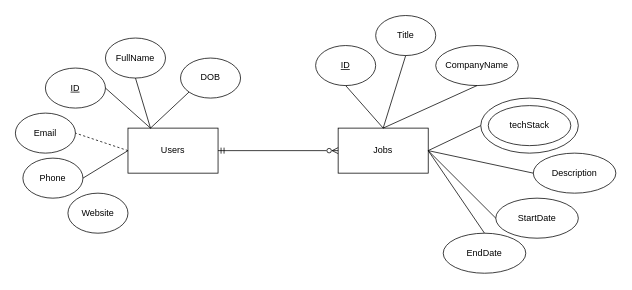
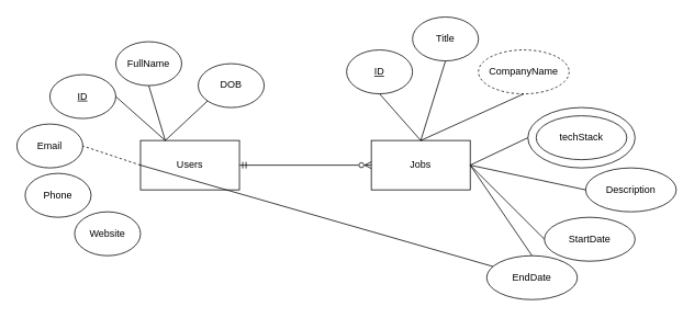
  <mxCell id="0" />
  <mxCell id="1" parent="0" />
  <mxCell id="2" value="Users" style="rounded=0;whiteSpace=wrap;html=1;" vertex="1" parent="1"><mxGeometry x="170" y="170" width="120" height="60" as="geometry" /></mxCell>
  <mxCell id="3" value="Jobs" style="rounded=0;whiteSpace=wrap;html=1;" vertex="1" parent="1"><mxGeometry x="450" y="170" width="120" height="60" as="geometry" /></mxCell>
  <mxCell id="4" value="" style="endArrow=ERzeroToMany;html=1;rounded=0;entryX=0;entryY=0.5;entryDx=0;entryDy=0;exitX=1;exitY=0.5;exitDx=0;exitDy=0;endFill=0;startArrow=ERmandOne;startFill=0;" edge="1" parent="1" source="2" target="3"><mxGeometry width="50" height="50" relative="1" as="geometry"><mxPoint x="410" y="430" as="sourcePoint" /><mxPoint x="460" y="380" as="targetPoint" /></mxGeometry></mxCell>
  <mxCell id="5" value="&lt;u&gt;ID&lt;/u&gt;" style="ellipse;whiteSpace=wrap;html=1;" vertex="1" parent="1"><mxGeometry x="60" y="90" width="80" height="53.33" as="geometry" /></mxCell>
  <mxCell id="6" value="DOB" style="ellipse;whiteSpace=wrap;html=1;" vertex="1" parent="1"><mxGeometry x="240" y="76.67" width="80" height="53.33" as="geometry" /></mxCell>
  <mxCell id="7" value="FullName" style="ellipse;whiteSpace=wrap;html=1;" vertex="1" parent="1"><mxGeometry x="140" y="50" width="80" height="53.33" as="geometry" /></mxCell>
  <mxCell id="8" value="Email" style="ellipse;whiteSpace=wrap;html=1;" vertex="1" parent="1"><mxGeometry x="20" y="150" width="80" height="53.33" as="geometry" /></mxCell>
  <mxCell id="9" value="Phone" style="ellipse;whiteSpace=wrap;html=1;" vertex="1" parent="1"><mxGeometry x="30" y="210" width="80" height="53.33" as="geometry" /></mxCell>
  <mxCell id="10" value="Website" style="ellipse;whiteSpace=wrap;html=1;" vertex="1" parent="1"><mxGeometry x="90" y="256.67" width="80" height="53.33" as="geometry" /></mxCell>
  <mxCell id="11" value="" style="endArrow=none;html=1;rounded=0;entryX=0.5;entryY=1;entryDx=0;entryDy=0;exitX=0.25;exitY=0;exitDx=0;exitDy=0;" edge="1" parent="1" source="2" target="7"><mxGeometry width="50" height="50" relative="1" as="geometry"><mxPoint x="410" y="280" as="sourcePoint" /><mxPoint x="460" y="230" as="targetPoint" /></mxGeometry></mxCell>
  <mxCell id="12" value="" style="endArrow=none;html=1;rounded=0;entryX=1;entryY=0.5;entryDx=0;entryDy=0;exitX=0.25;exitY=0;exitDx=0;exitDy=0;" edge="1" parent="1" source="2" target="5"><mxGeometry width="50" height="50" relative="1" as="geometry"><mxPoint x="410" y="280" as="sourcePoint" /><mxPoint x="460" y="230" as="targetPoint" /></mxGeometry></mxCell>
  <mxCell id="13" value="" style="endArrow=none;html=1;rounded=0;entryX=0;entryY=1;entryDx=0;entryDy=0;exitX=0.25;exitY=0;exitDx=0;exitDy=0;" edge="1" parent="1" source="2" target="6"><mxGeometry width="50" height="50" relative="1" as="geometry"><mxPoint x="410" y="280" as="sourcePoint" /><mxPoint x="460" y="230" as="targetPoint" /></mxGeometry></mxCell>
  <mxCell id="14" value="" style="endArrow=none;html=1;rounded=0;entryX=1;entryY=0.5;entryDx=0;entryDy=0;exitX=0;exitY=0.5;exitDx=0;exitDy=0;dashed=1;" edge="1" parent="1" source="2" target="8"><mxGeometry width="50" height="50" relative="1" as="geometry"><mxPoint x="410" y="280" as="sourcePoint" /><mxPoint x="460" y="230" as="targetPoint" /></mxGeometry></mxCell>
- <mxCell id="15" value="" style="endArrow=none;html=1;rounded=0;entryX=1;entryY=0.5;entryDx=0;entryDy=0;exitX=0;exitY=0.5;exitDx=0;exitDy=0;" edge="1" parent="1" source="2" target="9"><mxGeometry width="50" height="50" relative="1" as="geometry"><mxPoint x="410" y="280" as="sourcePoint" /><mxPoint x="460" y="230" as="targetPoint" /></mxGeometry></mxCell>
+ <mxCell id="15" value="" style="endArrow=none;html=1;rounded=0;exitX=0;exitY=0.5;exitDx=0;exitDy=0;" edge="1" parent="1" source="2" target="27"><mxGeometry width="50" height="50" relative="1" as="geometry"><mxPoint x="410" y="280" as="sourcePoint" /><mxPoint x="460" y="230" as="targetPoint" /></mxGeometry></mxCell>
  <mxCell id="16" value="&lt;u&gt;ID&lt;/u&gt;" style="ellipse;whiteSpace=wrap;html=1;" vertex="1" parent="1"><mxGeometry x="420" y="60" width="80" height="53.33" as="geometry" /></mxCell>
  <mxCell id="17" value="" style="endArrow=none;html=1;rounded=0;entryX=0.5;entryY=1;entryDx=0;entryDy=0;exitX=0.5;exitY=0;exitDx=0;exitDy=0;" edge="1" parent="1" source="3" target="16"><mxGeometry width="50" height="50" relative="1" as="geometry"><mxPoint x="210" y="180" as="sourcePoint" /><mxPoint x="150" y="126.665" as="targetPoint" /></mxGeometry></mxCell>
  <mxCell id="18" value="Title" style="ellipse;whiteSpace=wrap;html=1;" vertex="1" parent="1"><mxGeometry x="500" y="20" width="80" height="53.33" as="geometry" /></mxCell>
- <mxCell id="19" value="CompanyName" style="ellipse;whiteSpace=wrap;html=1;" vertex="1" parent="1"><mxGeometry x="580" y="60" width="110" height="53.33" as="geometry" /></mxCell>
+ <mxCell id="19" value="CompanyName" style="ellipse;whiteSpace=wrap;html=1;dashed=1;" vertex="1" parent="1"><mxGeometry x="580" y="60" width="110" height="53.33" as="geometry" /></mxCell>
  <mxCell id="20" value="" style="endArrow=none;html=1;rounded=0;entryX=0.5;entryY=1;entryDx=0;entryDy=0;exitX=0.5;exitY=0;exitDx=0;exitDy=0;" edge="1" parent="1" source="3" target="18"><mxGeometry width="50" height="50" relative="1" as="geometry"><mxPoint x="210" y="180" as="sourcePoint" /><mxPoint x="150" y="126.665" as="targetPoint" /></mxGeometry></mxCell>
  <mxCell id="21" value="" style="endArrow=none;html=1;rounded=0;entryX=0.5;entryY=1;entryDx=0;entryDy=0;exitX=0.5;exitY=0;exitDx=0;exitDy=0;" edge="1" parent="1" source="3" target="19"><mxGeometry width="50" height="50" relative="1" as="geometry"><mxPoint x="210" y="180" as="sourcePoint" /><mxPoint x="150" y="126.665" as="targetPoint" /></mxGeometry></mxCell>
  <mxCell id="22" value="" style="group" vertex="1" connectable="0" parent="1"><mxGeometry x="640" y="130" width="130" height="73.35" as="geometry" /></mxCell>
  <mxCell id="23" value="" style="ellipse;whiteSpace=wrap;html=1;" vertex="1" parent="22"><mxGeometry width="130" height="73.35" as="geometry" /></mxCell>
  <mxCell id="24" value="techStack" style="ellipse;whiteSpace=wrap;html=1;" vertex="1" parent="22"><mxGeometry x="10" y="10.01" width="110" height="53.33" as="geometry" /></mxCell>
  <mxCell id="25" value="Description" style="ellipse;whiteSpace=wrap;html=1;" vertex="1" parent="1"><mxGeometry x="710" y="203.35" width="110" height="53.33" as="geometry" /></mxCell>
  <mxCell id="26" value="StartDate" style="ellipse;whiteSpace=wrap;html=1;" vertex="1" parent="1"><mxGeometry x="660" y="263.33" width="110" height="53.33" as="geometry" /></mxCell>
  <mxCell id="27" value="EndDate" style="ellipse;whiteSpace=wrap;html=1;" vertex="1" parent="1"><mxGeometry x="590" y="310" width="110" height="53.33" as="geometry" /></mxCell>
  <mxCell id="28" value="" style="endArrow=none;html=1;rounded=0;entryX=0;entryY=0.5;entryDx=0;entryDy=0;exitX=1;exitY=0.5;exitDx=0;exitDy=0;" edge="1" parent="1" source="3" target="23"><mxGeometry width="50" height="50" relative="1" as="geometry"><mxPoint x="210" y="180" as="sourcePoint" /><mxPoint x="150" y="126.665" as="targetPoint" /></mxGeometry></mxCell>
  <mxCell id="29" value="" style="endArrow=none;html=1;rounded=0;entryX=0;entryY=0.5;entryDx=0;entryDy=0;exitX=1;exitY=0.5;exitDx=0;exitDy=0;" edge="1" parent="1" source="3" target="25"><mxGeometry width="50" height="50" relative="1" as="geometry"><mxPoint x="210" y="180" as="sourcePoint" /><mxPoint x="150" y="126.665" as="targetPoint" /></mxGeometry></mxCell>
  <mxCell id="30" value="" style="endArrow=none;html=1;rounded=0;entryX=0;entryY=0.5;entryDx=0;entryDy=0;exitX=1;exitY=0.5;exitDx=0;exitDy=0;" edge="1" parent="1" source="3" target="26"><mxGeometry width="50" height="50" relative="1" as="geometry"><mxPoint x="210" y="180" as="sourcePoint" /><mxPoint x="150" y="126.665" as="targetPoint" /></mxGeometry></mxCell>
  <mxCell id="31" value="" style="endArrow=none;html=1;rounded=0;entryX=0.5;entryY=0;entryDx=0;entryDy=0;exitX=1;exitY=0.5;exitDx=0;exitDy=0;" edge="1" parent="1" source="3" target="27"><mxGeometry width="50" height="50" relative="1" as="geometry"><mxPoint x="210" y="180" as="sourcePoint" /><mxPoint x="150" y="126.665" as="targetPoint" /></mxGeometry></mxCell>
